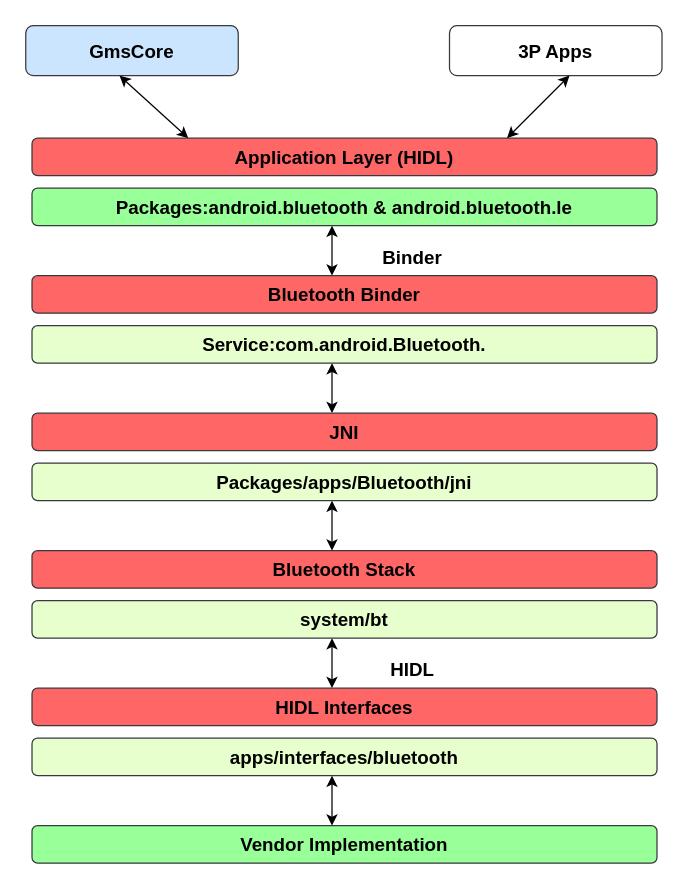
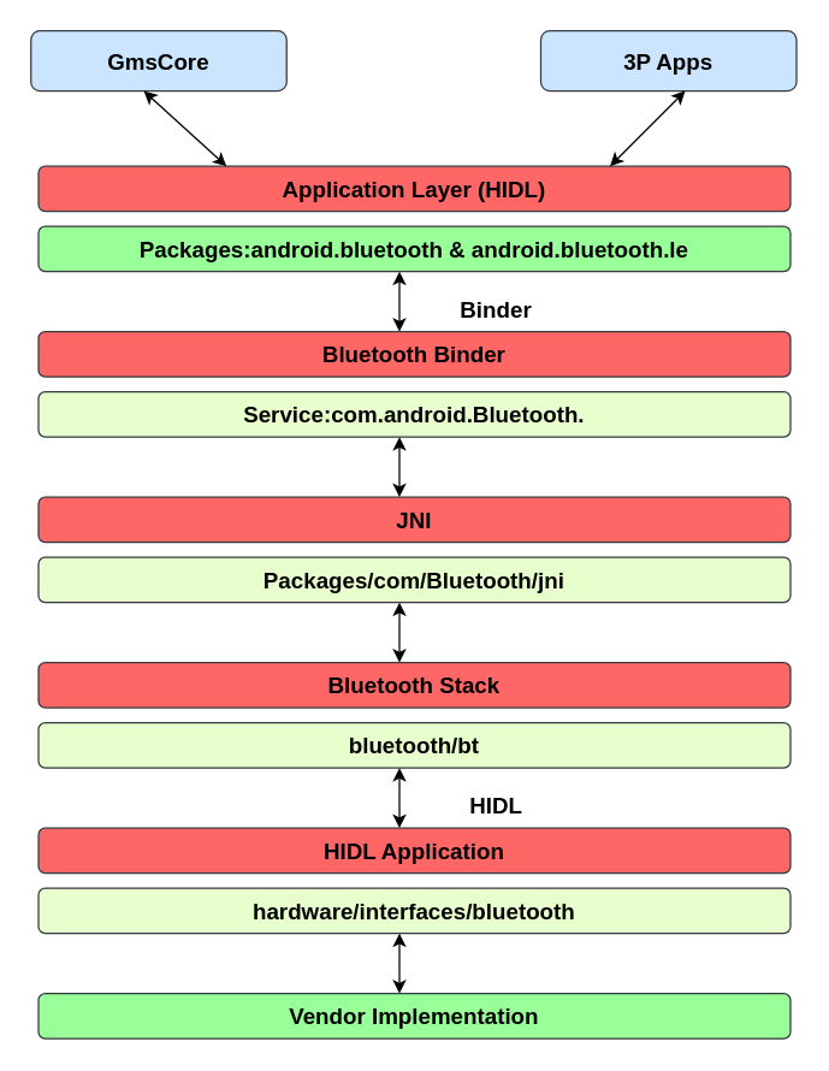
  <mxCell id="0" />
  <mxCell id="1" parent="0" />
  <mxCell id="2" value="&lt;b&gt;GmsCore&lt;/b&gt;" style="rounded=1;whiteSpace=wrap;html=1;fontSize=15;fillColor=#cce5ff;strokeColor=#36393d;" parent="1" vertex="1"><mxGeometry x="20" y="20" width="170" height="40" as="geometry" /></mxCell>
  <mxCell id="3" value="&lt;b&gt;Binder&lt;/b&gt;" style="text;html=1;resizable=0;autosize=1;align=center;verticalAlign=middle;points=[];fillColor=none;strokeColor=none;rounded=0;fontSize=15;rotation=0;" parent="1" vertex="1"><mxGeometry x="294" y="190" width="70" height="30" as="geometry" /></mxCell>
  <mxCell id="4" value="&lt;b&gt;HIDL&lt;/b&gt;" style="text;html=1;resizable=0;autosize=1;align=center;verticalAlign=middle;points=[];fillColor=none;strokeColor=none;rounded=0;fontSize=15;rotation=0;" parent="1" vertex="1"><mxGeometry x="299" y="520" width="60" height="30" as="geometry" /></mxCell>
  <mxCell id="5" value="&lt;b&gt;Application Layer (HIDL)&lt;/b&gt;" style="rounded=1;whiteSpace=wrap;html=1;fontSize=15;fillColor=#FF6666;strokeColor=#36393d;" parent="1" vertex="1"><mxGeometry x="25" y="110" width="500" height="30" as="geometry" /></mxCell>
- <mxCell id="6" value="&lt;b&gt;3P Apps&lt;/b&gt;" style="rounded=1;whiteSpace=wrap;html=1;fontSize=15;fillColor=#ffffff;strokeColor=#36393d;" parent="1" vertex="1"><mxGeometry x="359" y="20" width="170" height="40" as="geometry" /></mxCell>
+ <mxCell id="6" value="&lt;b&gt;3P Apps&lt;/b&gt;" style="rounded=1;whiteSpace=wrap;html=1;fontSize=15;fillColor=#cce5ff;strokeColor=#36393d;" parent="1" vertex="1"><mxGeometry x="359" y="20" width="170" height="40" as="geometry" /></mxCell>
  <mxCell id="7" value="&lt;b&gt;Packages:android.bluetooth &amp;amp; android.bluetooth.le&lt;/b&gt;" style="rounded=1;whiteSpace=wrap;html=1;fontSize=15;fillColor=#99ff99;strokeColor=#36393d;" vertex="1" parent="1"><mxGeometry x="25" y="150" width="500" height="30" as="geometry" /></mxCell>
  <mxCell id="8" value="&lt;b&gt;Bluetooth Binder&lt;/b&gt;" style="rounded=1;whiteSpace=wrap;html=1;fontSize=15;fillColor=#FF6666;strokeColor=#36393d;" vertex="1" parent="1"><mxGeometry x="25" y="220" width="500" height="30" as="geometry" /></mxCell>
  <mxCell id="9" value="&lt;b&gt;Service:com.android.Bluetooth.&lt;/b&gt;" style="rounded=1;whiteSpace=wrap;html=1;fontSize=15;fillColor=#E6FFCC;strokeColor=#36393d;" vertex="1" parent="1"><mxGeometry x="25" y="260" width="500" height="30" as="geometry" /></mxCell>
  <mxCell id="10" value="&lt;b&gt;JNI&lt;/b&gt;" style="rounded=1;whiteSpace=wrap;html=1;fontSize=15;fillColor=#FF6666;strokeColor=#36393d;" vertex="1" parent="1"><mxGeometry x="25" y="330" width="500" height="30" as="geometry" /></mxCell>
- <mxCell id="11" value="&lt;b&gt;Packages/apps/Bluetooth/jni&lt;/b&gt;" style="rounded=1;whiteSpace=wrap;html=1;fontSize=15;fillColor=#E6FFCC;strokeColor=#36393d;" vertex="1" parent="1"><mxGeometry x="25" y="370" width="500" height="30" as="geometry" /></mxCell>
+ <mxCell id="11" value="&lt;b&gt;Packages/com/Bluetooth/jni&lt;/b&gt;" style="rounded=1;whiteSpace=wrap;html=1;fontSize=15;fillColor=#E6FFCC;strokeColor=#36393d;" vertex="1" parent="1"><mxGeometry x="25" y="370" width="500" height="30" as="geometry" /></mxCell>
  <mxCell id="12" value="&lt;b&gt;Bluetooth Stack&lt;/b&gt;" style="rounded=1;whiteSpace=wrap;html=1;fontSize=15;fillColor=#FF6666;strokeColor=#36393d;" vertex="1" parent="1"><mxGeometry x="25" y="440" width="500" height="30" as="geometry" /></mxCell>
- <mxCell id="13" value="&lt;b&gt;system/bt&lt;/b&gt;" style="rounded=1;whiteSpace=wrap;html=1;fontSize=15;fillColor=#E6FFCC;strokeColor=#36393d;" vertex="1" parent="1"><mxGeometry x="25" y="480" width="500" height="30" as="geometry" /></mxCell>
- <mxCell id="14" value="&lt;b&gt;HIDL Interfaces&lt;/b&gt;" style="rounded=1;whiteSpace=wrap;html=1;fontSize=15;fillColor=#FF6666;strokeColor=#36393d;" vertex="1" parent="1"><mxGeometry x="25" y="550" width="500" height="30" as="geometry" /></mxCell>
- <mxCell id="15" value="&lt;b&gt;apps/interfaces/bluetooth&lt;/b&gt;" style="rounded=1;whiteSpace=wrap;html=1;fontSize=15;fillColor=#E6FFCC;strokeColor=#36393d;" vertex="1" parent="1"><mxGeometry x="25" y="590" width="500" height="30" as="geometry" /></mxCell>
+ <mxCell id="13" value="&lt;b&gt;bluetooth/bt&lt;/b&gt;" style="rounded=1;whiteSpace=wrap;html=1;fontSize=15;fillColor=#E6FFCC;strokeColor=#36393d;" vertex="1" parent="1"><mxGeometry x="25" y="480" width="500" height="30" as="geometry" /></mxCell>
+ <mxCell id="14" value="&lt;b&gt;HIDL Application&lt;/b&gt;" style="rounded=1;whiteSpace=wrap;html=1;fontSize=15;fillColor=#FF6666;strokeColor=#36393d;" vertex="1" parent="1"><mxGeometry x="25" y="550" width="500" height="30" as="geometry" /></mxCell>
+ <mxCell id="15" value="&lt;b&gt;hardware/interfaces/bluetooth&lt;/b&gt;" style="rounded=1;whiteSpace=wrap;html=1;fontSize=15;fillColor=#E6FFCC;strokeColor=#36393d;" vertex="1" parent="1"><mxGeometry x="25" y="590" width="500" height="30" as="geometry" /></mxCell>
  <mxCell id="16" value="&lt;b&gt;Vendor Implementation&lt;/b&gt;" style="rounded=1;whiteSpace=wrap;html=1;fontSize=15;fillColor=#99FF99;strokeColor=#36393d;" vertex="1" parent="1"><mxGeometry x="25" y="660" width="500" height="30" as="geometry" /></mxCell>
  <mxCell id="17" value="" style="endArrow=classic;startArrow=classic;html=1;rounded=0;" edge="1" parent="1"><mxGeometry width="50" height="50" relative="1" as="geometry"><mxPoint x="405" y="110" as="sourcePoint" /><mxPoint x="455" y="60" as="targetPoint" /></mxGeometry></mxCell>
  <mxCell id="18" value="" style="endArrow=classic;startArrow=classic;html=1;rounded=0;exitX=0.25;exitY=0;exitDx=0;exitDy=0;" edge="1" parent="1" source="5"><mxGeometry width="50" height="50" relative="1" as="geometry"><mxPoint x="45" y="110" as="sourcePoint" /><mxPoint x="95" y="60" as="targetPoint" /></mxGeometry></mxCell>
  <mxCell id="19" value="" style="endArrow=classic;startArrow=classic;html=1;rounded=0;" edge="1" parent="1"><mxGeometry width="50" height="50" relative="1" as="geometry"><mxPoint x="265" y="220" as="sourcePoint" /><mxPoint x="265" y="180" as="targetPoint" /></mxGeometry></mxCell>
  <mxCell id="20" value="" style="endArrow=classic;startArrow=classic;html=1;rounded=0;" edge="1" parent="1"><mxGeometry width="50" height="50" relative="1" as="geometry"><mxPoint x="265" y="330" as="sourcePoint" /><mxPoint x="265" y="290" as="targetPoint" /></mxGeometry></mxCell>
  <mxCell id="21" value="" style="endArrow=classic;startArrow=classic;html=1;rounded=0;" edge="1" parent="1"><mxGeometry width="50" height="50" relative="1" as="geometry"><mxPoint x="265" y="440" as="sourcePoint" /><mxPoint x="265" y="400" as="targetPoint" /></mxGeometry></mxCell>
  <mxCell id="22" value="" style="endArrow=classic;startArrow=classic;html=1;rounded=0;" edge="1" parent="1"><mxGeometry width="50" height="50" relative="1" as="geometry"><mxPoint x="265" y="550" as="sourcePoint" /><mxPoint x="265" y="510" as="targetPoint" /></mxGeometry></mxCell>
  <mxCell id="23" value="" style="endArrow=classic;startArrow=classic;html=1;rounded=0;" edge="1" parent="1"><mxGeometry width="50" height="50" relative="1" as="geometry"><mxPoint x="265" y="660" as="sourcePoint" /><mxPoint x="265" y="620" as="targetPoint" /></mxGeometry></mxCell>
